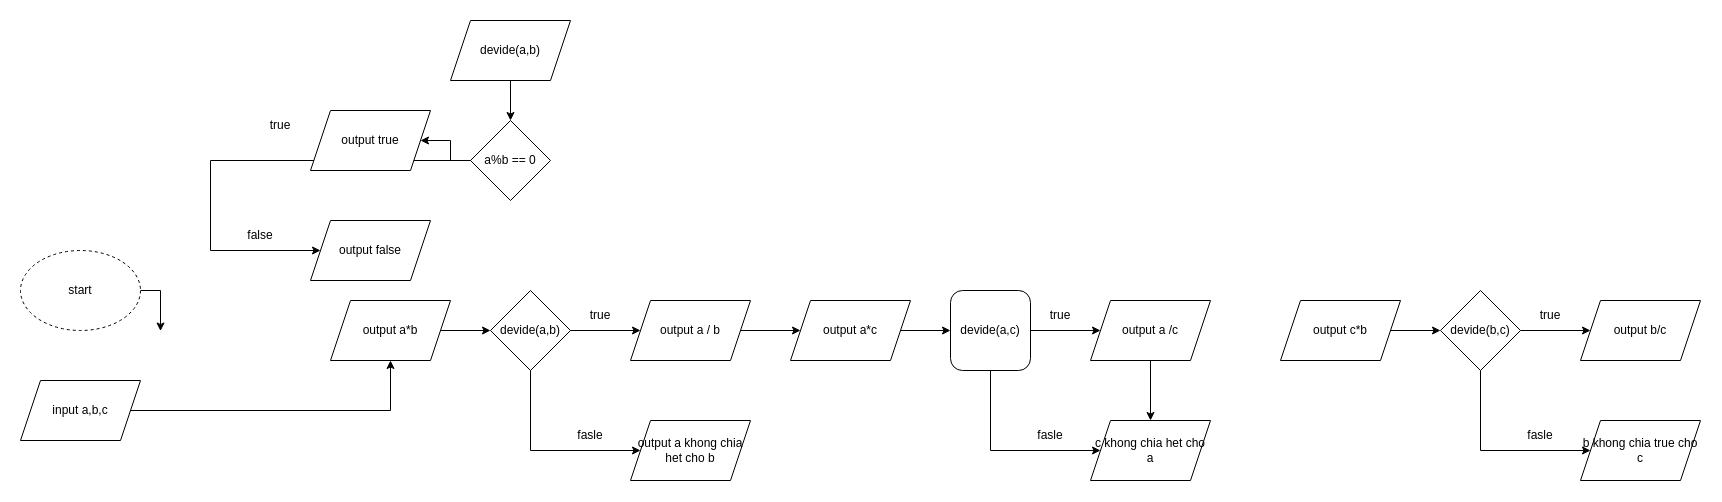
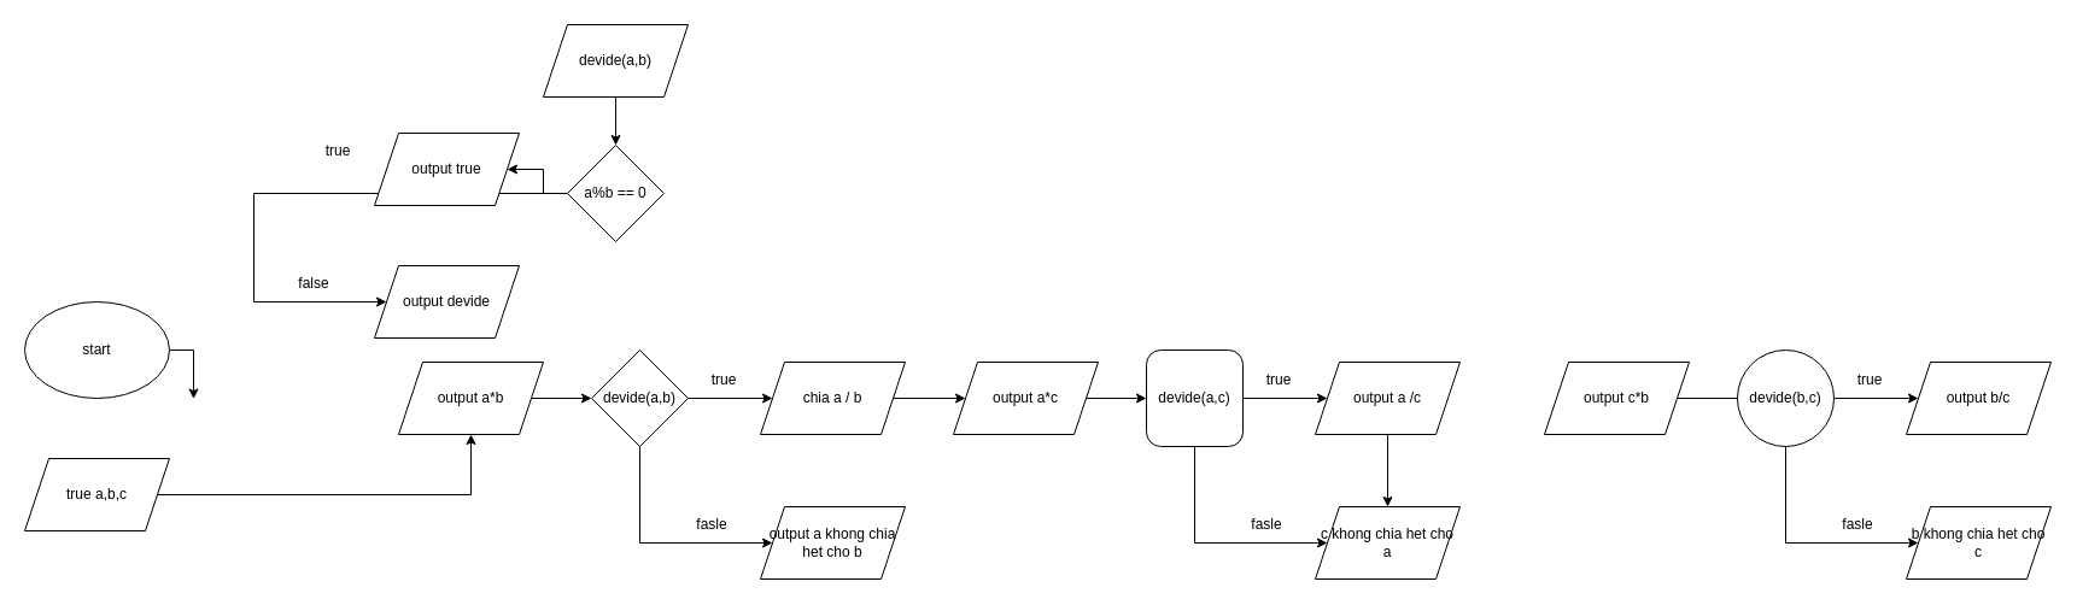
  <mxCell id="0" />
  <mxCell id="1" parent="0" />
  <mxCell id="2" value="" style="edgeStyle=orthogonalEdgeStyle;rounded=0;orthogonalLoop=1;jettySize=auto;html=1;" parent="1" source="3" edge="1"><mxGeometry relative="1" as="geometry"><mxPoint x="160" y="330" as="targetPoint" /></mxGeometry></mxCell>
- <mxCell id="3" value="start" style="ellipse;whiteSpace=wrap;html=1;dashed=1;" parent="1" vertex="1"><mxGeometry x="20" y="250" width="120" height="80" as="geometry" /></mxCell>
+ <mxCell id="3" value="start" style="ellipse;whiteSpace=wrap;html=1;" parent="1" vertex="1"><mxGeometry x="20" y="250" width="120" height="80" as="geometry" /></mxCell>
  <mxCell id="4" style="edgeStyle=orthogonalEdgeStyle;rounded=0;orthogonalLoop=1;jettySize=auto;html=1;" parent="1" source="5" target="8" edge="1"><mxGeometry relative="1" as="geometry" /></mxCell>
  <mxCell id="5" value="devide(a,b)" style="shape=parallelogram;perimeter=parallelogramPerimeter;whiteSpace=wrap;html=1;fixedSize=1;" parent="1" vertex="1"><mxGeometry x="450" y="20" width="120" height="60" as="geometry" /></mxCell>
  <mxCell id="6" value="" style="edgeStyle=orthogonalEdgeStyle;rounded=0;orthogonalLoop=1;jettySize=auto;html=1;" parent="1" source="8" target="9" edge="1"><mxGeometry relative="1" as="geometry" /></mxCell>
  <mxCell id="7" value="" style="edgeStyle=orthogonalEdgeStyle;rounded=0;orthogonalLoop=1;jettySize=auto;html=1;" parent="1" source="8" target="10" edge="1"><mxGeometry relative="1" as="geometry"><Array as="points"><mxPoint x="210" y="250" /></Array></mxGeometry></mxCell>
  <mxCell id="8" value="a%b == 0" style="rhombus;whiteSpace=wrap;html=1;" parent="1" vertex="1"><mxGeometry x="470" y="120" width="80" height="80" as="geometry" /></mxCell>
  <mxCell id="9" value="output true" style="shape=parallelogram;perimeter=parallelogramPerimeter;whiteSpace=wrap;html=1;fixedSize=1;" parent="1" vertex="1"><mxGeometry x="310" width="120" height="60" as="geometry" y="110" /></mxCell>
- <mxCell id="10" value="output false" style="shape=parallelogram;perimeter=parallelogramPerimeter;whiteSpace=wrap;html=1;fixedSize=1;" parent="1" vertex="1"><mxGeometry x="310" y="220" width="120" height="60" as="geometry" /></mxCell>
+ <mxCell id="10" value="output devide" style="shape=parallelogram;perimeter=parallelogramPerimeter;whiteSpace=wrap;html=1;fixedSize=1;" parent="1" vertex="1"><mxGeometry x="310" y="220" width="120" height="60" as="geometry" /></mxCell>
  <mxCell id="11" value="true" style="text;html=1;strokeColor=none;fillColor=none;align=center;verticalAlign=middle;whiteSpace=wrap;rounded=0;" parent="1" vertex="1"><mxGeometry x="250" width="60" height="30" as="geometry" y="110" /></mxCell>
  <mxCell id="12" value="false" style="text;html=1;strokeColor=none;fillColor=none;align=center;verticalAlign=middle;whiteSpace=wrap;rounded=0;" parent="1" vertex="1"><mxGeometry x="230" y="220" width="60" height="30" as="geometry" /></mxCell>
  <mxCell id="13" value="" style="edgeStyle=orthogonalEdgeStyle;rounded=0;orthogonalLoop=1;jettySize=auto;html=1;" parent="1" source="14" target="19" edge="1"><mxGeometry relative="1" as="geometry" /></mxCell>
- <mxCell id="14" value="input a,b,c" style="shape=parallelogram;perimeter=parallelogramPerimeter;whiteSpace=wrap;html=1;fixedSize=1;" parent="1" vertex="1"><mxGeometry x="20" y="380" width="120" height="60" as="geometry" /></mxCell>
+ <mxCell id="14" value="true a,b,c" style="shape=parallelogram;perimeter=parallelogramPerimeter;whiteSpace=wrap;html=1;fixedSize=1;" parent="1" vertex="1"><mxGeometry x="20" y="380" width="120" height="60" as="geometry" /></mxCell>
  <mxCell id="15" value="" style="edgeStyle=orthogonalEdgeStyle;rounded=0;orthogonalLoop=1;jettySize=auto;html=1;" parent="1" source="17" target="21" edge="1"><mxGeometry relative="1" as="geometry" /></mxCell>
  <mxCell id="16" value="" style="edgeStyle=orthogonalEdgeStyle;rounded=0;orthogonalLoop=1;jettySize=auto;html=1;" parent="1" source="17" target="22" edge="1"><mxGeometry relative="1" as="geometry"><Array as="points"><mxPoint x="530" y="450" /></Array></mxGeometry></mxCell>
  <mxCell id="17" value="devide(a,b)" style="rhombus;whiteSpace=wrap;html=1;" parent="1" vertex="1"><mxGeometry x="490" y="290" width="80" height="80" as="geometry" /></mxCell>
  <mxCell id="18" value="" style="edgeStyle=orthogonalEdgeStyle;rounded=0;orthogonalLoop=1;jettySize=auto;html=1;" parent="1" source="19" target="17" edge="1"><mxGeometry relative="1" as="geometry" /></mxCell>
  <mxCell id="19" value="output a*b" style="shape=parallelogram;perimeter=parallelogramPerimeter;whiteSpace=wrap;html=1;fixedSize=1;" parent="1" vertex="1"><mxGeometry x="330" y="300" width="120" height="60" as="geometry" /></mxCell>
  <mxCell id="20" value="" style="edgeStyle=orthogonalEdgeStyle;rounded=0;orthogonalLoop=1;jettySize=auto;html=1;" parent="1" source="21" target="29" edge="1"><mxGeometry relative="1" as="geometry" /></mxCell>
- <mxCell id="21" value="output a / b" style="shape=parallelogram;perimeter=parallelogramPerimeter;whiteSpace=wrap;html=1;fixedSize=1;" parent="1" vertex="1"><mxGeometry x="630" y="300" width="120" height="60" as="geometry" /></mxCell>
+ <mxCell id="21" value="chia a / b" style="shape=parallelogram;perimeter=parallelogramPerimeter;whiteSpace=wrap;html=1;fixedSize=1;" parent="1" vertex="1"><mxGeometry x="630" y="300" width="120" height="60" as="geometry" /></mxCell>
  <mxCell id="22" value="output a khong chia het cho b" style="shape=parallelogram;perimeter=parallelogramPerimeter;whiteSpace=wrap;html=1;fixedSize=1;" parent="1" vertex="1"><mxGeometry x="630" y="420" width="120" height="60" as="geometry" /></mxCell>
  <mxCell id="23" value="true" style="text;html=1;strokeColor=none;fillColor=none;align=center;verticalAlign=middle;whiteSpace=wrap;rounded=0;" parent="1" vertex="1"><mxGeometry x="570" y="300" width="60" height="30" as="geometry" /></mxCell>
  <mxCell id="24" value="fasle" style="text;html=1;strokeColor=none;fillColor=none;align=center;verticalAlign=middle;whiteSpace=wrap;rounded=0;" parent="1" vertex="1"><mxGeometry x="560" y="420" width="60" height="30" as="geometry" /></mxCell>
  <mxCell id="25" value="" style="edgeStyle=orthogonalEdgeStyle;rounded=0;orthogonalLoop=1;jettySize=auto;html=1;" parent="1" source="27" target="31" edge="1"><mxGeometry relative="1" as="geometry" /></mxCell>
  <mxCell id="26" value="" style="edgeStyle=orthogonalEdgeStyle;rounded=0;orthogonalLoop=1;jettySize=auto;html=1;" parent="1" source="27" target="32" edge="1"><mxGeometry relative="1" as="geometry"><Array as="points"><mxPoint x="990" y="450" /></Array></mxGeometry></mxCell>
  <mxCell id="27" value="devide(a,c)" style="whiteSpace=wrap;html=1;rounded=1;" parent="1" vertex="1"><mxGeometry x="950" y="290" width="80" height="80" as="geometry" /></mxCell>
  <mxCell id="28" value="" style="edgeStyle=orthogonalEdgeStyle;rounded=0;orthogonalLoop=1;jettySize=auto;html=1;" parent="1" source="29" target="27" edge="1"><mxGeometry relative="1" as="geometry" /></mxCell>
  <mxCell id="29" value="output a*c" style="shape=parallelogram;perimeter=parallelogramPerimeter;whiteSpace=wrap;html=1;fixedSize=1;" parent="1" vertex="1"><mxGeometry x="790" y="300" width="120" height="60" as="geometry" /></mxCell>
  <mxCell id="30" value="" style="edgeStyle=orthogonalEdgeStyle;rounded=0;orthogonalLoop=1;jettySize=auto;html=1;" parent="1" source="31" target="32" edge="1"><mxGeometry relative="1" as="geometry" /></mxCell>
  <mxCell id="31" value="output a /c" style="shape=parallelogram;perimeter=parallelogramPerimeter;whiteSpace=wrap;html=1;fixedSize=1;" parent="1" vertex="1"><mxGeometry x="1090" y="300" width="120" height="60" as="geometry" /></mxCell>
  <mxCell id="32" value="c khong chia het cho a" style="shape=parallelogram;perimeter=parallelogramPerimeter;whiteSpace=wrap;html=1;fixedSize=1;" parent="1" vertex="1"><mxGeometry x="1090" y="420" width="120" height="60" as="geometry" /></mxCell>
  <mxCell id="33" value="true" style="text;html=1;strokeColor=none;fillColor=none;align=center;verticalAlign=middle;whiteSpace=wrap;rounded=0;" parent="1" vertex="1"><mxGeometry x="1030" y="300" width="60" height="30" as="geometry" /></mxCell>
  <mxCell id="34" value="fasle" style="text;html=1;strokeColor=none;fillColor=none;align=center;verticalAlign=middle;whiteSpace=wrap;rounded=0;" parent="1" vertex="1"><mxGeometry x="1020" y="420" width="60" height="30" as="geometry" /></mxCell>
  <mxCell id="35" value="" style="edgeStyle=orthogonalEdgeStyle;rounded=0;orthogonalLoop=1;jettySize=auto;html=1;" parent="1" source="37" target="40" edge="1"><mxGeometry relative="1" as="geometry" /></mxCell>
  <mxCell id="36" value="" style="edgeStyle=orthogonalEdgeStyle;rounded=0;orthogonalLoop=1;jettySize=auto;html=1;" parent="1" source="37" target="41" edge="1"><mxGeometry relative="1" as="geometry"><Array as="points"><mxPoint x="1480" y="450" /></Array></mxGeometry></mxCell>
- <mxCell id="37" value="devide(b,c)" style="rhombus;whiteSpace=wrap;html=1;" parent="1" vertex="1"><mxGeometry x="1440" y="290" width="80" height="80" as="geometry" /></mxCell>
- <mxCell id="38" value="" style="edgeStyle=orthogonalEdgeStyle;rounded=0;orthogonalLoop=1;jettySize=auto;html=1;" parent="1" source="39" target="37" edge="1"><mxGeometry relative="1" as="geometry" /></mxCell>
+ <mxCell id="37" value="devide(b,c)" style="ellipse;whiteSpace=wrap;html=1;" parent="1" vertex="1"><mxGeometry x="1440" y="290" width="80" height="80" as="geometry" /></mxCell>
+ <mxCell id="38" value="" style="edgeStyle=orthogonalEdgeStyle;rounded=0;orthogonalLoop=1;jettySize=auto;html=1;endArrow=none;" parent="1" source="39" target="37" edge="1"><mxGeometry relative="1" as="geometry" /></mxCell>
  <mxCell id="39" value="output c*b" style="shape=parallelogram;perimeter=parallelogramPerimeter;whiteSpace=wrap;html=1;fixedSize=1;" parent="1" vertex="1"><mxGeometry x="1280" y="300" width="120" height="60" as="geometry" /></mxCell>
  <mxCell id="40" value="output b/c" style="shape=parallelogram;perimeter=parallelogramPerimeter;whiteSpace=wrap;html=1;fixedSize=1;" parent="1" vertex="1"><mxGeometry x="1580" y="300" width="120" height="60" as="geometry" /></mxCell>
- <mxCell id="41" value="b khong chia true cho c" style="shape=parallelogram;perimeter=parallelogramPerimeter;whiteSpace=wrap;html=1;fixedSize=1;" parent="1" vertex="1"><mxGeometry x="1580" y="420" width="120" height="60" as="geometry" /></mxCell>
+ <mxCell id="41" value="b khong chia het cho c" style="shape=parallelogram;perimeter=parallelogramPerimeter;whiteSpace=wrap;html=1;fixedSize=1;" parent="1" vertex="1"><mxGeometry x="1580" y="420" width="120" height="60" as="geometry" /></mxCell>
  <mxCell id="42" value="true" style="text;html=1;strokeColor=none;fillColor=none;align=center;verticalAlign=middle;whiteSpace=wrap;rounded=0;" parent="1" vertex="1"><mxGeometry x="1520" y="300" width="60" height="30" as="geometry" /></mxCell>
  <mxCell id="43" value="fasle" style="text;html=1;strokeColor=none;fillColor=none;align=center;verticalAlign=middle;whiteSpace=wrap;rounded=0;" parent="1" vertex="1"><mxGeometry x="1510" y="420" width="60" height="30" as="geometry" /></mxCell>
